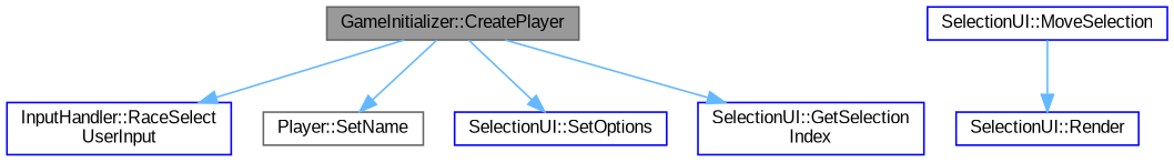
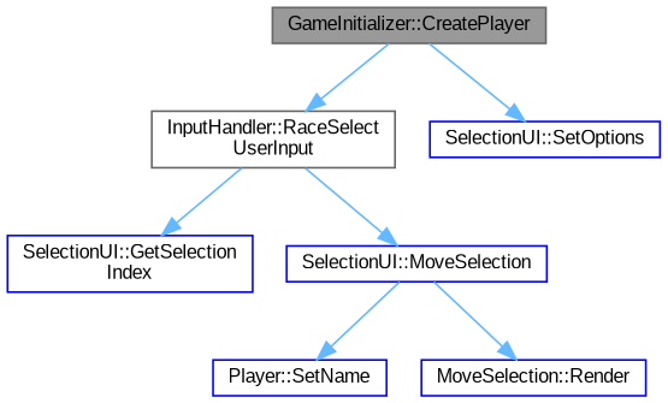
  digraph {
    fontname="Liberation Sans"
    rankdir=TB
    node [color=blue fillcolor=white fontname="Liberation Sans" fontsize=10 shape=box style=filled]
    edge [color=steelblue1 fontname="Liberation Sans" fontsize=10 labelfontname=Helvetica labelfontsize=10 style=solid]
    n1 [color=gray40 fillcolor=grey60 fontcolor=black height=0.2 label="GameInitializer::CreatePlayer" width=0.4]
-   n2 [height=0.2 label="InputHandler::RaceSelect\lUserInput" width=0.4]
-   n3 [color=gray40 height=0.2 label="Player::SetName" width=0.4]
+   n2 [color=gray40 height=0.2 label="InputHandler::RaceSelect\lUserInput" width=0.4]
+   n3 [height=0.2 label="Player::SetName" width=0.4]
    n4 [height=0.2 label="SelectionUI::SetOptions" width=0.4]
    n5 [height=0.2 label="SelectionUI::GetSelection\lIndex" width=0.4]
    n6 [height=0.2 label="SelectionUI::MoveSelection" width=0.4]
-   n7 [height=0.2 label="SelectionUI::Render" width=0.4]
+   n7 [height=0.2 label="MoveSelection::Render" width=0.4]
    n1 -> n2
-   n1 -> n3
+   n6 -> n3
    n1 -> n4
-   n1 -> n5
+   n2 -> n5
+   n2 -> n6
    n6 -> n7
  }
